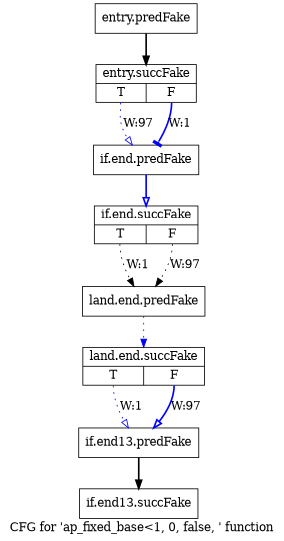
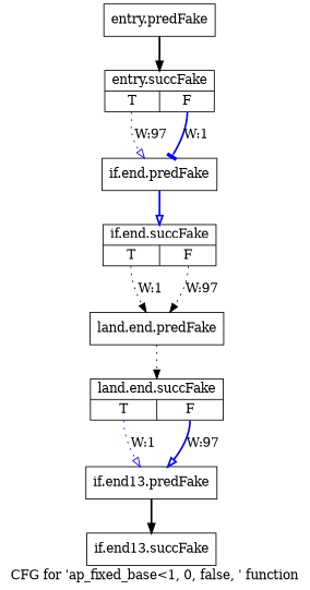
  digraph {
    label="CFG for 'ap_fixed_base\<1, 0, false, ' function"
    node [shape=record filename="/tools/Xilinx/Vitis_HLS/2022.1/include/ap_fixed_base.h" linenumber=857]
    edge [arrowhead=normal color=black execusionnum=96 filename="/tools/Xilinx/Vitis_HLS/2022.1/include/ap_fixed_base.h" style=bold]
    n1 [label="{entry.predFake}" filename="" linenumber=""]
    n2 [label="{entry.succFake|{<s0>T|<s1>F}}" linenumber=854]
    n3 [label="{if.end.predFake}" linenumber=855]
    n4 [label="{if.end.succFake|{<s0>T|<s1>F}}"]
    n5 [label="{land.end.predFake}"]
    n6 [label="{land.end.succFake|{<s0>T|<s1>F}}" linenumber=880]
    n7 [label="{if.end13.predFake}" linenumber=951]
    n8 [label="{if.end13.succFake}" linenumber=951]
    n1 -> n2
    n2 -> n3 [arrowhead=onormal color=blue label="W:97" style=dotted tailport=s0]
    n2 -> n3 [arrowhead=tee color=blue label="W:1" tailport=s1 execusionnum="" filename=""]
    n3 -> n4 [arrowhead=onormal color=blue]
    n4 -> n5 [execusionnum=0 label="W:1" style=dotted tailport=s0 filename=""]
    n4 -> n5 [label="W:97" style=dotted tailport=s1 execusionnum="" filename=""]
-   n5 -> n6 [color=blue style=dotted]
+   n5 -> n6 [style=dotted]
    n6 -> n7 [arrowhead=onormal color=blue execusionnum=0 label="W:1" style=dotted tailport=s0]
    n6 -> n7 [arrowhead=onormal color=blue label="W:97" tailport=s1]
    n7 -> n8
  }
